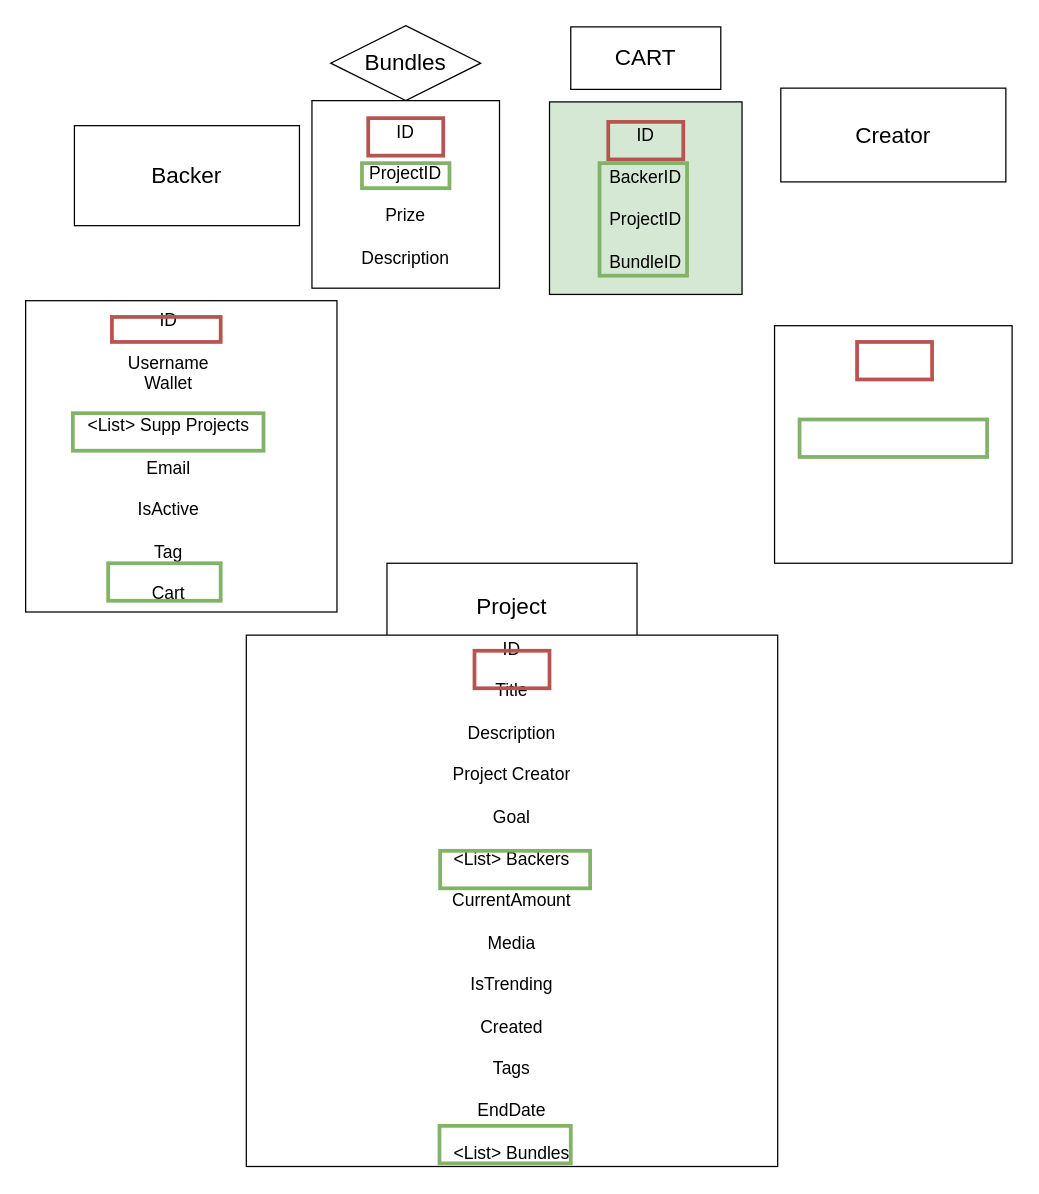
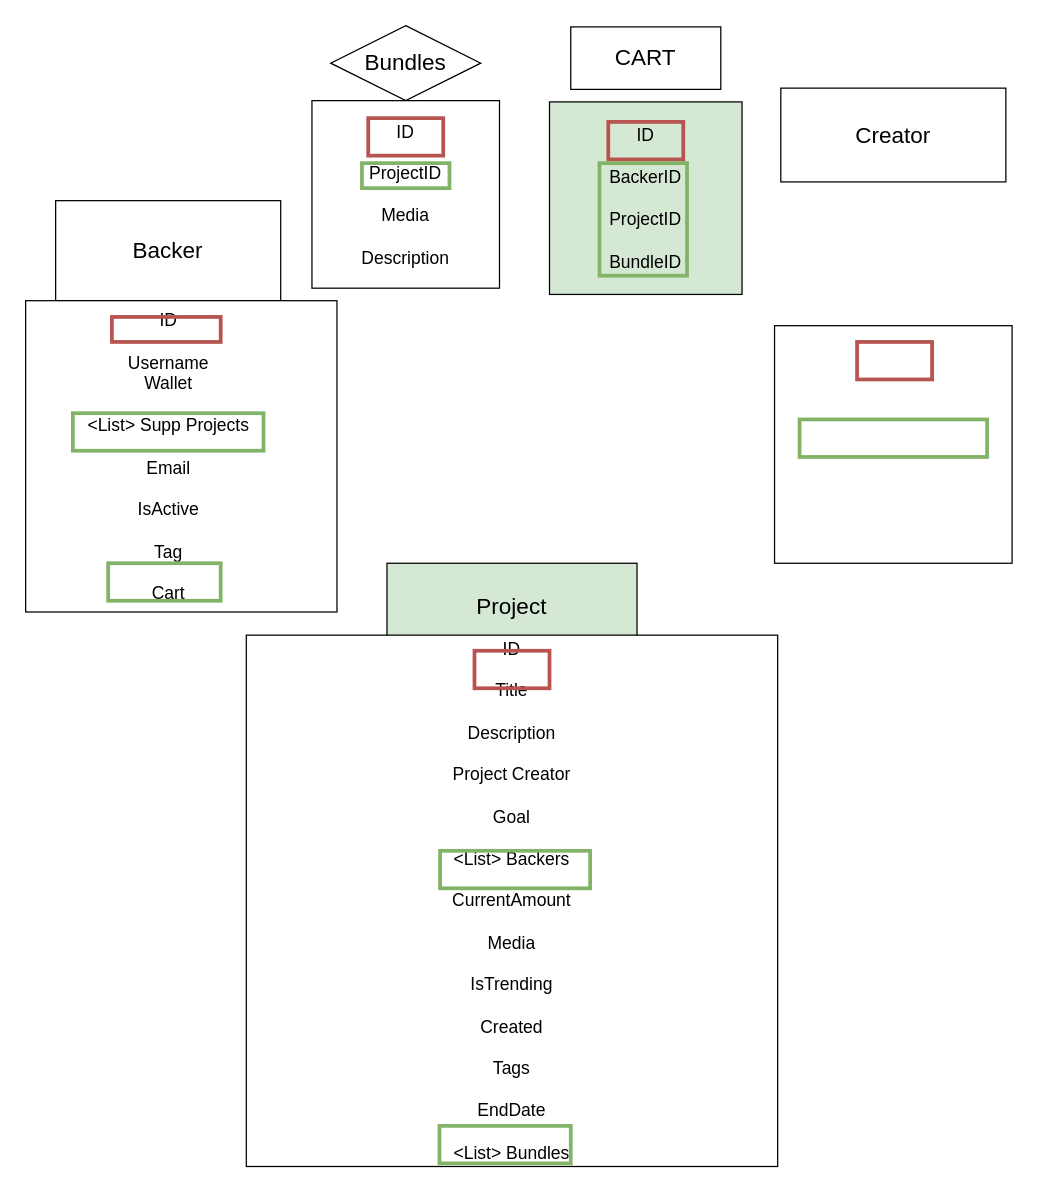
  <mxCell id="0" />
  <mxCell id="1" parent="0" />
- <mxCell id="2" value="&lt;font style=&quot;font-size: 18px&quot;&gt;Backer&lt;/font&gt;" style="rounded=0;whiteSpace=wrap;html=1;" vertex="1" parent="1"><mxGeometry x="59" y="100" width="180" height="80" as="geometry" /></mxCell>
- <mxCell id="3" value="&lt;font style=&quot;font-size: 18px&quot;&gt;Project&lt;/font&gt;" style="rounded=0;whiteSpace=wrap;html=1;" vertex="1" parent="1"><mxGeometry x="309" y="450" width="200" height="70" as="geometry" /></mxCell>
+ <mxCell id="2" value="&lt;font style=&quot;font-size: 18px&quot;&gt;Backer&lt;/font&gt;" style="rounded=0;whiteSpace=wrap;html=1;" vertex="1" parent="1"><mxGeometry x="44" y="160" width="180" height="80" as="geometry" /></mxCell>
+ <mxCell id="3" value="&lt;font style=&quot;font-size: 18px&quot;&gt;Project&lt;/font&gt;" style="rounded=0;whiteSpace=wrap;html=1;fillColor=#d5e8d4;" vertex="1" parent="1"><mxGeometry x="309" y="450" width="200" height="70" as="geometry" /></mxCell>
  <mxCell id="4" value="&lt;font style=&quot;font-size: 18px&quot;&gt;Creator&lt;/font&gt;" style="rounded=0;whiteSpace=wrap;html=1;" vertex="1" parent="1"><mxGeometry x="624" y="70" width="180" height="75" as="geometry" /></mxCell>
  <mxCell id="5" value="" style="whiteSpace=wrap;html=1;aspect=fixed;" vertex="1" parent="1"><mxGeometry x="20" y="240" width="249" height="249" as="geometry" /></mxCell>
  <mxCell id="6" value="&lt;font style=&quot;font-size: 14px&quot;&gt;ID&lt;br&gt;&lt;br&gt;Username&lt;br&gt;Wallet&lt;br&gt;&lt;br&gt;&amp;lt;List&amp;gt; Supp Projects&lt;br&gt;&lt;br&gt;Email&lt;br&gt;&lt;br&gt;IsActive&lt;br&gt;&lt;br&gt;Tag&lt;br&gt;&lt;br&gt;Cart&lt;br&gt;&lt;/font&gt;" style="text;html=1;strokeColor=none;fillColor=none;align=center;verticalAlign=middle;whiteSpace=wrap;rounded=0;" vertex="1" parent="1"><mxGeometry x="56.5" y="355" width="155" height="20" as="geometry" /></mxCell>
  <mxCell id="7" value="" style="whiteSpace=wrap;html=1;aspect=fixed;" vertex="1" parent="1"><mxGeometry x="619" y="260" width="190" height="190" as="geometry" /></mxCell>
  <mxCell id="8" value="" style="whiteSpace=wrap;html=1;aspect=fixed;" vertex="1" parent="1"><mxGeometry x="196.5" y="507.5" width="425" height="425" as="geometry" /></mxCell>
  <mxCell id="9" value="&lt;font style=&quot;font-size: 14px&quot;&gt;ID&lt;br&gt;&lt;br&gt;Title&lt;br&gt;&lt;br&gt;Description&lt;br&gt;&lt;br&gt;Project Creator&lt;br&gt;&lt;br&gt;Goal&lt;br&gt;&lt;br&gt;&amp;lt;List&amp;gt; Backers&lt;br&gt;&lt;br&gt;CurrentAmount&lt;br&gt;&lt;br&gt;Media&lt;br&gt;&lt;br&gt;IsTrending&lt;br&gt;&lt;br&gt;Created&lt;br&gt;&lt;br&gt;Tags&lt;br&gt;&lt;br&gt;EndDate&lt;br&gt;&lt;br&gt;&amp;lt;List&amp;gt; Bundles&lt;br&gt;&lt;/font&gt;" style="text;html=1;strokeColor=none;fillColor=none;align=center;verticalAlign=middle;whiteSpace=wrap;rounded=0;" vertex="1" parent="1"><mxGeometry x="359" y="710" width="100" height="20" as="geometry" /></mxCell>
  <mxCell id="10" value="&lt;font style=&quot;font-size: 18px&quot;&gt;Bundles&lt;/font&gt;" style="rhombus;whiteSpace=wrap;html=1;" vertex="1" parent="1"><mxGeometry x="264" y="20" width="120" height="60" as="geometry" /></mxCell>
- <mxCell id="11" value="&lt;font style=&quot;font-size: 14px&quot;&gt;ID&lt;br&gt;&lt;br&gt;ProjectID&lt;br&gt;&lt;br&gt;Prize&lt;br&gt;&lt;br&gt;Description&lt;/font&gt;" style="whiteSpace=wrap;html=1;aspect=fixed;" vertex="1" parent="1"><mxGeometry x="249" y="80" width="150" height="150" as="geometry" /></mxCell>
+ <mxCell id="11" value="&lt;font style=&quot;font-size: 14px&quot;&gt;ID&lt;br&gt;&lt;br&gt;ProjectID&lt;br&gt;&lt;br&gt;Media&lt;br&gt;&lt;br&gt;Description&lt;/font&gt;" style="whiteSpace=wrap;html=1;aspect=fixed;" vertex="1" parent="1"><mxGeometry x="249" y="80" width="150" height="150" as="geometry" /></mxCell>
  <mxCell id="12" value="&lt;font style=&quot;font-size: 14px&quot;&gt;ID&lt;br&gt;&lt;br&gt;BackerID&lt;br&gt;&lt;br&gt;ProjectID&lt;br&gt;&lt;br&gt;BundleID&lt;/font&gt;" style="whiteSpace=wrap;html=1;aspect=fixed;fillColor=#d5e8d4;" vertex="1" parent="1"><mxGeometry x="439" y="81" width="154" height="154" as="geometry" /></mxCell>
  <mxCell id="13" value="&lt;font style=&quot;font-size: 18px&quot;&gt;CART&lt;/font&gt;" style="rounded=0;whiteSpace=wrap;html=1;" vertex="1" parent="1"><mxGeometry x="456" y="21" width="120" height="50" as="geometry" /></mxCell>
  <mxCell id="14" value="" style="rounded=0;whiteSpace=wrap;html=1;strokeColor=#b85450;fillColor=none;strokeWidth=3;" vertex="1" parent="1"><mxGeometry x="89" y="253" width="87" height="20" as="geometry" /></mxCell>
  <mxCell id="15" value="" style="rounded=0;whiteSpace=wrap;html=1;strokeWidth=3;strokeColor=#b85450;fillColor=none;" vertex="1" parent="1"><mxGeometry x="379" y="520" width="60" height="30" as="geometry" /></mxCell>
  <mxCell id="16" value="" style="rounded=0;whiteSpace=wrap;html=1;strokeWidth=3;strokeColor=#b85450;fillColor=none;" vertex="1" parent="1"><mxGeometry x="486" y="97" width="60" height="30" as="geometry" /></mxCell>
  <mxCell id="17" value="" style="rounded=0;whiteSpace=wrap;html=1;strokeWidth=3;strokeColor=#b85450;fillColor=none;" vertex="1" parent="1"><mxGeometry x="294" y="94" width="60" height="30" as="geometry" /></mxCell>
  <mxCell id="18" value="" style="rounded=0;whiteSpace=wrap;html=1;strokeWidth=3;strokeColor=#b85450;fillColor=none;" vertex="1" parent="1"><mxGeometry x="685" y="273" width="60" height="30" as="geometry" /></mxCell>
  <mxCell id="19" value="" style="rounded=0;whiteSpace=wrap;html=1;strokeWidth=3;strokeColor=#82b366;fillColor=none;" vertex="1" parent="1"><mxGeometry x="57.75" y="330" width="152.5" height="30" as="geometry" /></mxCell>
  <mxCell id="20" value="" style="rounded=0;whiteSpace=wrap;html=1;strokeWidth=3;strokeColor=#82b366;fillColor=none;" vertex="1" parent="1"><mxGeometry x="289" y="130" width="70" height="20" as="geometry" /></mxCell>
  <mxCell id="21" value="" style="rounded=0;whiteSpace=wrap;html=1;strokeWidth=3;strokeColor=#82b366;fillColor=none;" vertex="1" parent="1"><mxGeometry x="639" y="335" width="150" height="30" as="geometry" /></mxCell>
  <mxCell id="22" value="" style="rounded=0;whiteSpace=wrap;html=1;strokeWidth=3;strokeColor=#82b366;fillColor=none;" vertex="1" parent="1"><mxGeometry x="479" y="130" width="70" height="90" as="geometry" /></mxCell>
  <mxCell id="23" value="" style="rounded=0;whiteSpace=wrap;html=1;strokeWidth=3;strokeColor=#82b366;fillColor=none;" vertex="1" parent="1"><mxGeometry x="351.5" y="680" width="120" height="30" as="geometry" /></mxCell>
  <mxCell id="24" value="" style="rounded=0;whiteSpace=wrap;html=1;strokeWidth=3;strokeColor=#82b366;fillColor=none;" vertex="1" parent="1"><mxGeometry x="86" y="450" width="90" height="30" as="geometry" /></mxCell>
  <mxCell id="25" value="" style="rounded=0;whiteSpace=wrap;html=1;strokeWidth=3;strokeColor=#82b366;fillColor=none;" vertex="1" parent="1"><mxGeometry x="351" y="900" width="105" height="30" as="geometry" /></mxCell>
